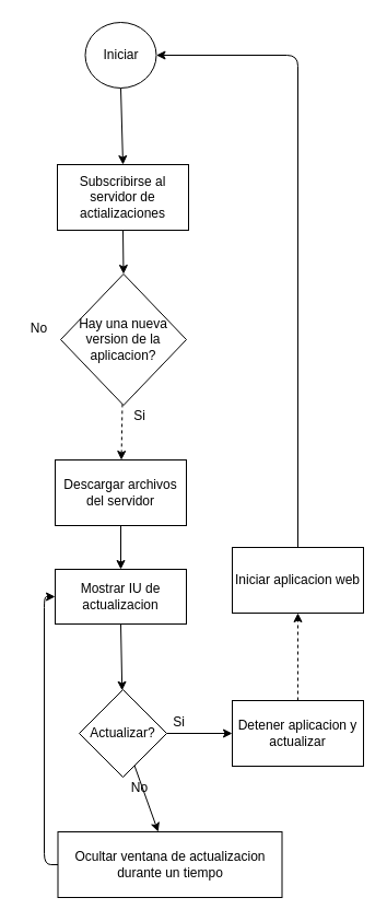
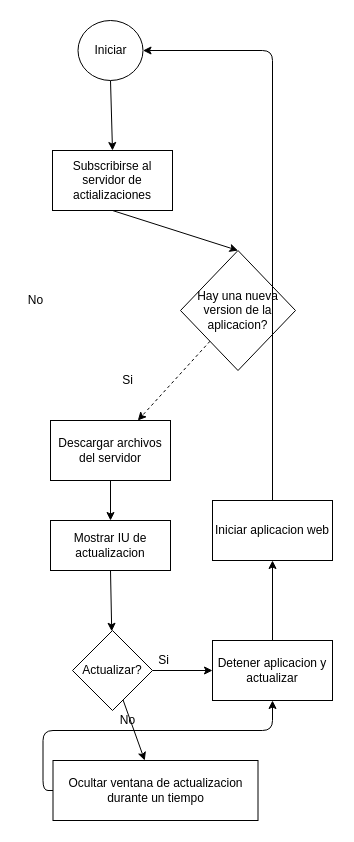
  <mxCell id="0" />
  <mxCell id="1" parent="0" />
  <mxCell id="2" style="edgeStyle=none;html=1;exitX=0.5;exitY=1;exitDx=0;exitDy=0;entryX=0.5;entryY=0;entryDx=0;entryDy=0;" edge="1" parent="1" source="3" target="5"><mxGeometry relative="1" as="geometry" /></mxCell>
  <mxCell id="3" value="Iniciar" style="ellipse;whiteSpace=wrap;html=1;" vertex="1" parent="1"><mxGeometry x="77.5" y="20" width="65" height="60" as="geometry" /></mxCell>
  <mxCell id="4" style="edgeStyle=none;html=1;exitX=0.5;exitY=1;exitDx=0;exitDy=0;entryX=0.5;entryY=0;entryDx=0;entryDy=0;" edge="1" parent="1" source="5" target="7"><mxGeometry relative="1" as="geometry" /></mxCell>
  <mxCell id="5" value="Subscribirse al servidor de actializaciones" style="whiteSpace=wrap;html=1;" vertex="1" parent="1"><mxGeometry x="52" y="150" width="120" height="60" as="geometry" /></mxCell>
  <mxCell id="6" value="" style="edgeStyle=none;html=1;dashed=1;" edge="1" parent="1" source="7" target="11"><mxGeometry relative="1" as="geometry" /></mxCell>
- <mxCell id="7" value="Hay una nueva version de la aplicacion?" style="rhombus;whiteSpace=wrap;html=1;" vertex="1" parent="1"><mxGeometry x="55" y="250" width="115" height="120" as="geometry" /></mxCell>
+ <mxCell id="7" value="Hay una nueva version de la aplicacion?" style="rhombus;whiteSpace=wrap;html=1;" vertex="1" parent="1"><mxGeometry x="180" y="250" width="115" height="120" as="geometry" /></mxCell>
  <mxCell id="8" value="No" style="text;html=1;resizable=0;autosize=1;align=center;verticalAlign=middle;points=[];fillColor=none;strokeColor=none;rounded=0;" vertex="1" parent="1"><mxGeometry x="20" y="290" width="30" height="20" as="geometry" /></mxCell>
  <mxCell id="9" value="" style="edgeStyle=none;html=1;exitX=0.5;exitY=1;exitDx=0;exitDy=0;" edge="1" parent="1" source="17" target="14"><mxGeometry relative="1" as="geometry" /></mxCell>
  <mxCell id="10" value="" style="edgeStyle=none;html=1;" edge="1" parent="1" source="11" target="17"><mxGeometry relative="1" as="geometry" /></mxCell>
  <mxCell id="11" value="Descargar archivos del servidor" style="whiteSpace=wrap;html=1;" vertex="1" parent="1"><mxGeometry x="50" y="420" width="120" height="60" as="geometry" /></mxCell>
  <mxCell id="12" value="" style="edgeStyle=none;html=1;" edge="1" parent="1" source="14" target="16"><mxGeometry relative="1" as="geometry" /></mxCell>
  <mxCell id="13" value="" style="edgeStyle=orthogonalEdgeStyle;html=1;" edge="1" parent="1" source="14" target="20"><mxGeometry relative="1" as="geometry" /></mxCell>
  <mxCell id="14" value="Actualizar?" style="rhombus;whiteSpace=wrap;html=1;" vertex="1" parent="1"><mxGeometry x="72" y="630" width="80" height="80" as="geometry" /></mxCell>
- <mxCell id="15" style="edgeStyle=orthogonalEdgeStyle;html=1;exitX=0;exitY=0.5;exitDx=0;exitDy=0;entryX=0;entryY=0.5;entryDx=0;entryDy=0;" edge="1" parent="1" source="16" target="17"><mxGeometry relative="1" as="geometry" /></mxCell>
+ <mxCell id="15" style="edgeStyle=orthogonalEdgeStyle;html=1;exitX=0;exitY=0.5;exitDx=0;exitDy=0;" edge="1" parent="1" source="16" target="20"><mxGeometry relative="1" as="geometry" /></mxCell>
  <mxCell id="16" value="Ocultar ventana de actualizacion durante un tiempo" style="whiteSpace=wrap;html=1;" vertex="1" parent="1"><mxGeometry x="52.5" y="760" width="205" height="60" as="geometry" /></mxCell>
  <mxCell id="17" value="&lt;span&gt;Mostrar IU de actualizacion&lt;/span&gt;" style="whiteSpace=wrap;html=1;" vertex="1" parent="1"><mxGeometry x="50" y="520" width="120" height="50" as="geometry" /></mxCell>
  <mxCell id="18" value="No" style="text;html=1;resizable=0;autosize=1;align=center;verticalAlign=middle;points=[];fillColor=none;strokeColor=none;rounded=0;" vertex="1" parent="1"><mxGeometry x="112" y="710" width="30" height="20" as="geometry" /></mxCell>
- <mxCell id="19" value="" style="edgeStyle=orthogonalEdgeStyle;html=1;dashed=1;" edge="1" parent="1" source="20" target="22"><mxGeometry relative="1" as="geometry" /></mxCell>
+ <mxCell id="19" value="" style="edgeStyle=orthogonalEdgeStyle;html=1;" edge="1" parent="1" source="20" target="22"><mxGeometry relative="1" as="geometry" /></mxCell>
  <mxCell id="20" value="Detener aplicacion y actualizar" style="whiteSpace=wrap;html=1;" vertex="1" parent="1"><mxGeometry x="212" y="640" width="120" height="60" as="geometry" /></mxCell>
  <mxCell id="21" style="edgeStyle=orthogonalEdgeStyle;html=1;exitX=0.5;exitY=0;exitDx=0;exitDy=0;entryX=1;entryY=0.5;entryDx=0;entryDy=0;" edge="1" parent="1" source="22" target="3"><mxGeometry relative="1" as="geometry" /></mxCell>
  <mxCell id="22" value="Iniciar aplicacion web" style="whiteSpace=wrap;html=1;" vertex="1" parent="1"><mxGeometry x="212" y="500" width="120" height="60" as="geometry" /></mxCell>
  <mxCell id="23" value="Si" style="text;html=1;resizable=0;autosize=1;align=center;verticalAlign=middle;points=[];fillColor=none;strokeColor=none;rounded=0;" vertex="1" parent="1"><mxGeometry x="147.5" y="650" width="30" height="20" as="geometry" /></mxCell>
  <mxCell id="24" value="Si" style="text;html=1;resizable=0;autosize=1;align=center;verticalAlign=middle;points=[];fillColor=none;strokeColor=none;rounded=0;" vertex="1" parent="1"><mxGeometry x="112" y="370" width="30" height="20" as="geometry" /></mxCell>
